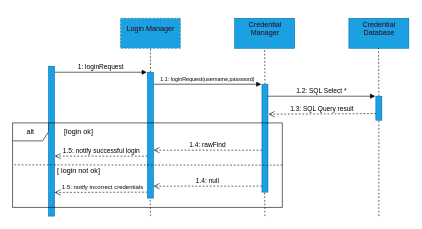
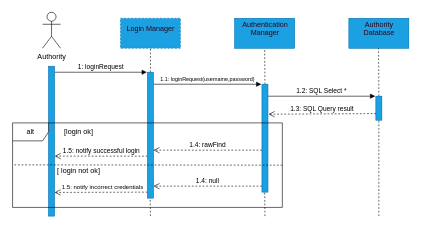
  <mxCell id="0" />
  <mxCell id="1" parent="0" />
- <mxCell id="3" value="&lt;div&gt;&lt;font color=&quot;#33001A&quot;&gt;Credential&lt;/font&gt;&lt;/div&gt;&lt;div&gt;&lt;font color=&quot;#33001A&quot;&gt;Manager&lt;/font&gt;&lt;/div&gt;&lt;div&gt;&lt;br&gt;&lt;/div&gt;" style="html=1;fillColor=#1ba1e2;strokeColor=#006EAF;fontColor=#ffffff;" parent="1" vertex="1"><mxGeometry x="390.5" y="30" width="100" height="50" as="geometry" /></mxCell>
+ <mxCell id="2" value="&lt;div&gt;Authority&lt;/div&gt;" style="shape=umlActor;verticalLabelPosition=bottom;labelBackgroundColor=#ffffff;verticalAlign=top;html=1;outlineConnect=0;" parent="1" vertex="1"><mxGeometry x="70" y="20" width="30" height="60" as="geometry" /></mxCell>
+ <mxCell id="3" value="&lt;div&gt;&lt;font color=&quot;#33001A&quot;&gt;Authentication&lt;/font&gt;&lt;/div&gt;&lt;div&gt;&lt;font color=&quot;#33001A&quot;&gt;Manager&lt;/font&gt;&lt;/div&gt;&lt;div&gt;&lt;br&gt;&lt;/div&gt;" style="html=1;fillColor=#1ba1e2;strokeColor=#006EAF;fontColor=#ffffff;" parent="1" vertex="1"><mxGeometry x="390.5" y="30" width="100" height="50" as="geometry" /></mxCell>
  <mxCell id="4" value="&lt;div&gt;&lt;font color=&quot;#33001A&quot;&gt;Login Manager&lt;/font&gt;&lt;/div&gt;&lt;div&gt;&lt;br&gt;&lt;/div&gt;" style="html=1;fillColor=#1ba1e2;strokeColor=#006EAF;fontColor=#ffffff;dashed=1;" parent="1" vertex="1"><mxGeometry x="200" y="30" width="100" height="50" as="geometry" /></mxCell>
- <mxCell id="5" value="&lt;div&gt;&lt;font color=&quot;#33001A&quot;&gt;Credential&lt;/font&gt;&lt;/div&gt;&lt;div&gt;&lt;font color=&quot;#33001A&quot;&gt;Database&lt;/font&gt;&lt;/div&gt;&lt;div&gt;&lt;br&gt;&lt;/div&gt;" style="html=1;fillColor=#1ba1e2;strokeColor=#006EAF;fontColor=#ffffff;" parent="1" vertex="1"><mxGeometry x="581" y="30" width="100" height="50" as="geometry" /></mxCell>
+ <mxCell id="5" value="&lt;div&gt;&lt;font color=&quot;#33001A&quot;&gt;Authority&lt;/font&gt;&lt;/div&gt;&lt;div&gt;&lt;font color=&quot;#33001A&quot;&gt;Database&lt;/font&gt;&lt;/div&gt;&lt;div&gt;&lt;br&gt;&lt;/div&gt;" style="html=1;fillColor=#1ba1e2;strokeColor=#006EAF;fontColor=#ffffff;" parent="1" vertex="1"><mxGeometry x="581" y="30" width="100" height="50" as="geometry" /></mxCell>
  <mxCell id="6" value="" style="html=1;points=[];perimeter=orthogonalPerimeter;fillColor=#1ba1e2;strokeColor=#006EAF;fontColor=#ffffff;" parent="1" vertex="1"><mxGeometry x="626" y="160" width="10" height="40" as="geometry" /></mxCell>
  <mxCell id="7" value="" style="endArrow=none;dashed=1;html=1;entryX=0.5;entryY=1;entryDx=0;entryDy=0;" parent="1" target="4" edge="1"><mxGeometry width="50" height="50" relative="1" as="geometry"><mxPoint x="250" y="120" as="sourcePoint" /><mxPoint x="300" y="70" as="targetPoint" /></mxGeometry></mxCell>
  <mxCell id="8" value="1: loginRequest" style="html=1;verticalAlign=bottom;endArrow=block;" parent="1" edge="1"><mxGeometry width="80" relative="1" as="geometry"><mxPoint x="90" y="120" as="sourcePoint" /><mxPoint x="244" y="120" as="targetPoint" /></mxGeometry></mxCell>
  <mxCell id="9" value="&lt;font style=&quot;font-size: 9px&quot;&gt;1.1: loginRequest(username,password)&lt;/font&gt;" style="html=1;verticalAlign=bottom;endArrow=block;" parent="1" edge="1"><mxGeometry width="80" relative="1" as="geometry"><mxPoint x="255" y="140" as="sourcePoint" /><mxPoint x="435" y="140" as="targetPoint" /></mxGeometry></mxCell>
  <mxCell id="10" value="" style="endArrow=none;dashed=1;html=1;entryX=0.5;entryY=1;entryDx=0;entryDy=0;" parent="1" target="3" edge="1"><mxGeometry width="50" height="50" relative="1" as="geometry"><mxPoint x="441" y="140" as="sourcePoint" /><mxPoint x="491" y="90" as="targetPoint" /></mxGeometry></mxCell>
  <mxCell id="11" value="1.2: SQL Select *" style="html=1;verticalAlign=bottom;endArrow=block;" parent="1" edge="1"><mxGeometry width="80" relative="1" as="geometry"><mxPoint x="445" y="160" as="sourcePoint" /><mxPoint x="625" y="160" as="targetPoint" /></mxGeometry></mxCell>
  <mxCell id="12" value="" style="endArrow=none;dashed=1;html=1;entryX=0.5;entryY=1;entryDx=0;entryDy=0;" parent="1" edge="1"><mxGeometry width="50" height="50" relative="1" as="geometry"><mxPoint x="631" y="160" as="sourcePoint" /><mxPoint x="630.5" y="80" as="targetPoint" /></mxGeometry></mxCell>
  <mxCell id="13" value="" style="endArrow=none;dashed=1;html=1;entryX=0.5;entryY=1;entryDx=0;entryDy=0;" parent="1" edge="1"><mxGeometry width="50" height="50" relative="1" as="geometry"><mxPoint x="631" y="360" as="sourcePoint" /><mxPoint x="631" y="200" as="targetPoint" /></mxGeometry></mxCell>
  <mxCell id="14" value="&lt;div&gt;1.3: SQL Query result&lt;br&gt;&lt;/div&gt;" style="html=1;verticalAlign=bottom;endArrow=open;dashed=1;endSize=8;exitX=0.033;exitY=0.725;exitDx=0;exitDy=0;exitPerimeter=0;" parent="1" source="6" edge="1"><mxGeometry relative="1" as="geometry"><mxPoint x="620" y="190" as="sourcePoint" /><mxPoint x="447" y="190" as="targetPoint" /></mxGeometry></mxCell>
  <mxCell id="15" value="" style="html=1;points=[];perimeter=orthogonalPerimeter;fillColor=#1ba1e2;strokeColor=#006EAF;fontColor=#ffffff;" parent="1" vertex="1"><mxGeometry x="436" y="140" width="10" height="180" as="geometry" /></mxCell>
  <mxCell id="16" value="" style="html=1;points=[];perimeter=orthogonalPerimeter;fillColor=#1ba1e2;strokeColor=#006EAF;fontColor=#ffffff;" parent="1" vertex="1"><mxGeometry x="80" y="110" width="10" height="250" as="geometry" /></mxCell>
  <mxCell id="17" value="&lt;div&gt;1.4: rawFind&lt;br&gt;&lt;/div&gt;" style="html=1;verticalAlign=bottom;endArrow=open;dashed=1;endSize=8;" parent="1" edge="1"><mxGeometry relative="1" as="geometry"><mxPoint x="436" y="250" as="sourcePoint" /><mxPoint x="255" y="250" as="targetPoint" /></mxGeometry></mxCell>
  <mxCell id="18" value="1.5: notify successful login  " style="html=1;verticalAlign=bottom;endArrow=open;dashed=1;endSize=8;entryX=0.139;entryY=0.496;entryDx=0;entryDy=0;entryPerimeter=0;" parent="1" edge="1"><mxGeometry relative="1" as="geometry"><mxPoint x="245" y="260" as="sourcePoint" /><mxPoint x="90.195" y="259.936" as="targetPoint" /></mxGeometry></mxCell>
  <mxCell id="19" value="&lt;div&gt;1.4: null&lt;/div&gt;" style="html=1;verticalAlign=bottom;endArrow=open;dashed=1;endSize=8;" parent="1" edge="1"><mxGeometry relative="1" as="geometry"><mxPoint x="436" y="310" as="sourcePoint" /><mxPoint x="255" y="310" as="targetPoint" /></mxGeometry></mxCell>
  <mxCell id="20" value="&lt;font style=&quot;font-size: 10px&quot;&gt;1.5: notify incorrect credentials &lt;/font&gt;" style="html=1;verticalAlign=bottom;endArrow=open;dashed=1;endSize=8;" parent="1" edge="1"><mxGeometry x="-0.032" relative="1" as="geometry"><mxPoint x="245" y="320" as="sourcePoint" /><mxPoint x="90" y="320.5" as="targetPoint" /><mxPoint as="offset" /></mxGeometry></mxCell>
  <mxCell id="21" value="&lt;div&gt;[login ok]&lt;/div&gt;" style="text;html=1;align=center;verticalAlign=middle;resizable=0;points=[];;autosize=1;" parent="1" vertex="1"><mxGeometry x="100" y="210" width="60" height="20" as="geometry" /></mxCell>
  <mxCell id="22" value="[ login not ok]" style="text;html=1;align=center;verticalAlign=middle;resizable=0;points=[];;autosize=1;" parent="1" vertex="1"><mxGeometry x="85" y="275" width="90" height="20" as="geometry" /></mxCell>
  <mxCell id="23" value="" style="html=1;points=[];perimeter=orthogonalPerimeter;fillColor=#1ba1e2;strokeColor=#006EAF;fontColor=#ffffff;" vertex="1" parent="1"><mxGeometry x="245" y="120" width="10" height="210" as="geometry" /></mxCell>
  <mxCell id="24" value="alt" style="shape=umlFrame;whiteSpace=wrap;html=1;" vertex="1" parent="1"><mxGeometry x="20" y="204.5" width="450" height="141" as="geometry" /></mxCell>
  <mxCell id="25" value="" style="endArrow=none;dashed=1;html=1;" edge="1" parent="1"><mxGeometry width="50" height="50" relative="1" as="geometry"><mxPoint x="470" y="275" as="sourcePoint" /><mxPoint x="20" y="274.5" as="targetPoint" /></mxGeometry></mxCell>
  <mxCell id="26" value="" style="endArrow=none;dashed=1;html=1;entryX=0.5;entryY=1;entryDx=0;entryDy=0;" edge="1" parent="1"><mxGeometry width="50" height="50" relative="1" as="geometry"><mxPoint x="250" y="360" as="sourcePoint" /><mxPoint x="249.5" y="330" as="targetPoint" /></mxGeometry></mxCell>
  <mxCell id="27" value="" style="endArrow=none;dashed=1;html=1;entryX=0.5;entryY=1;entryDx=0;entryDy=0;" edge="1" parent="1"><mxGeometry width="50" height="50" relative="1" as="geometry"><mxPoint x="441" y="360" as="sourcePoint" /><mxPoint x="440.5" y="320" as="targetPoint" /></mxGeometry></mxCell>
